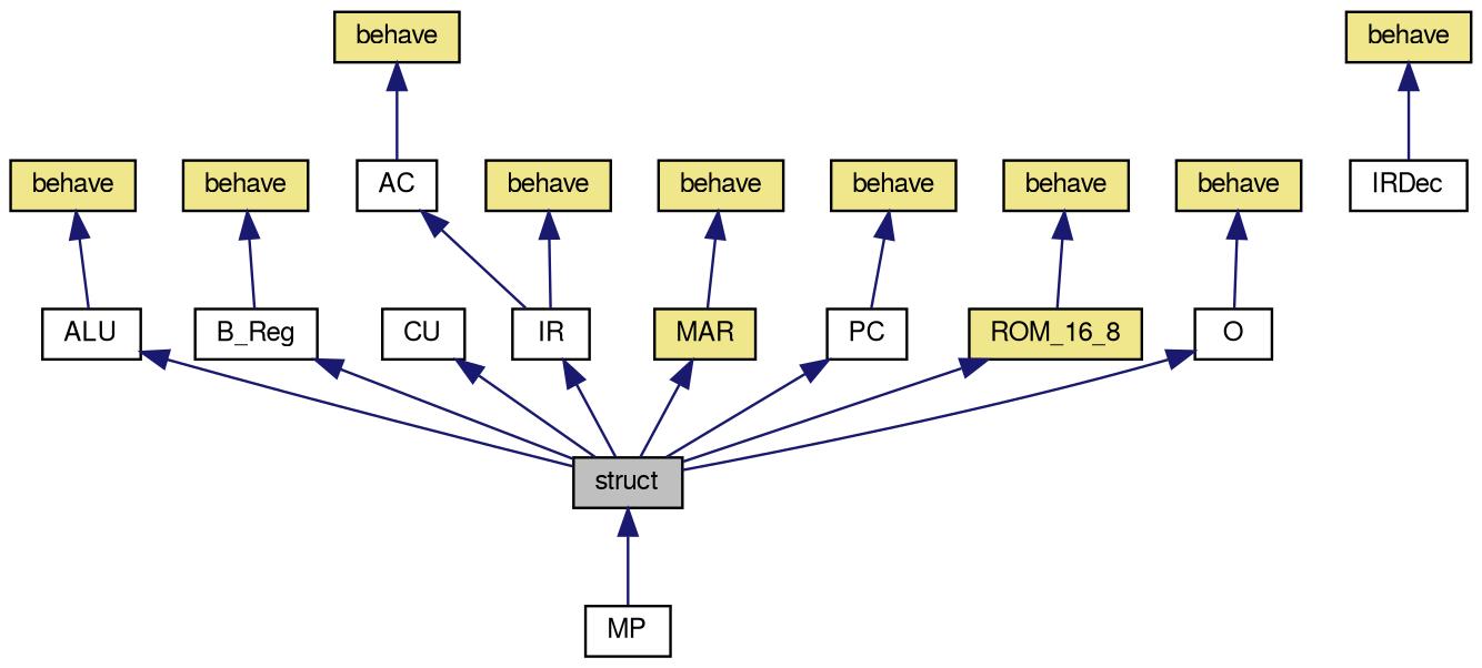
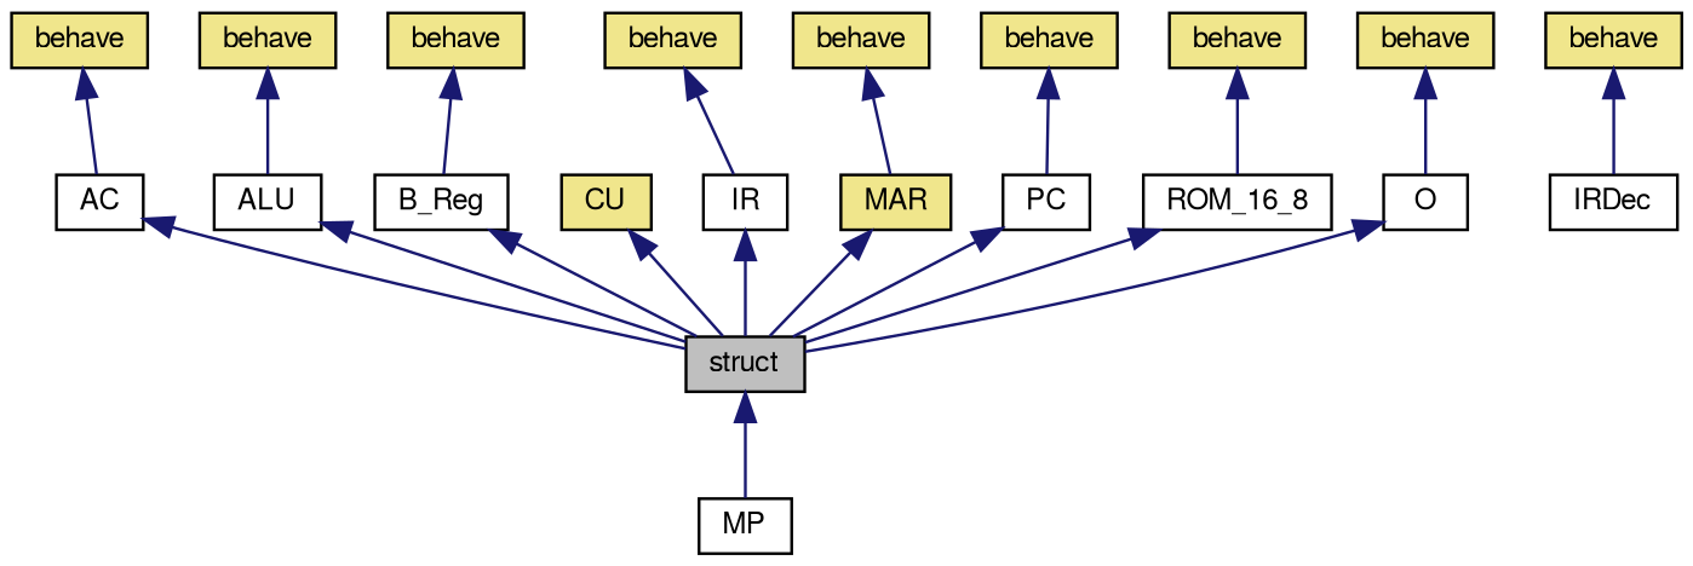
  digraph {
    node [color=black fillcolor=white fontname=FreeSans fontsize=10 shape=record style=filled]
    edge [color=midnightblue dir=back fontname=FreeSans fontsize=10 labelfontname=FreeSans labelfontsize=10 style=solid]
    n1 [fillcolor=grey75 fontcolor=black height=0.2 label=struct width=0.4]
    n2 [height=0.2 label=MP width=0.4]
    n3 [height=0.2 label=AC width=0.4]
    n4 [fillcolor=khaki height=0.2 label=behave width=0.4]
    n5 [height=0.2 label=ALU width=0.4]
    n6 [fillcolor=khaki height=0.2 label=behave width=0.4]
    n7 [height=0.2 label=B_Reg width=0.4]
    n8 [fillcolor=khaki height=0.2 label=behave width=0.4]
-   n9 [height=0.2 label=CU width=0.4]
+   n9 [fillcolor=khaki height=0.2 label=CU width=0.4]
    n10 [height=0.2 label=IR width=0.4]
    n11 [fillcolor=khaki height=0.2 label=behave width=0.4]
    n12 [height=0.2 label=IRDec width=0.4]
    n13 [fillcolor=khaki height=0.2 label=behave width=0.4]
    n14 [fillcolor=khaki height=0.2 label=MAR width=0.4]
    n15 [fillcolor=khaki height=0.2 label=behave width=0.4]
    n16 [height=0.2 label=PC width=0.4]
    n17 [fillcolor=khaki height=0.2 label=behave width=0.4]
-   n18 [fillcolor=khaki height=0.2 label=ROM_16_8 width=0.4]
+   n18 [height=0.2 label=ROM_16_8 width=0.4]
    n19 [fillcolor=khaki height=0.2 label=behave width=0.4]
    n20 [height=0.2 label=O width=0.4]
    n21 [fillcolor=khaki height=0.2 label=behave width=0.4]
    n1 -> n2
-   n3 -> n10
+   n3 -> n1
    n4 -> n3
    n5 -> n1
    n6 -> n5
    n7 -> n1
    n8 -> n7
    n9 -> n1
    n10 -> n1
    n11 -> n10
    n13 -> n12
    n14 -> n1
    n15 -> n14
    n16 -> n1
    n17 -> n16
    n18 -> n1
    n19 -> n18
    n20 -> n1
    n21 -> n20
  }
